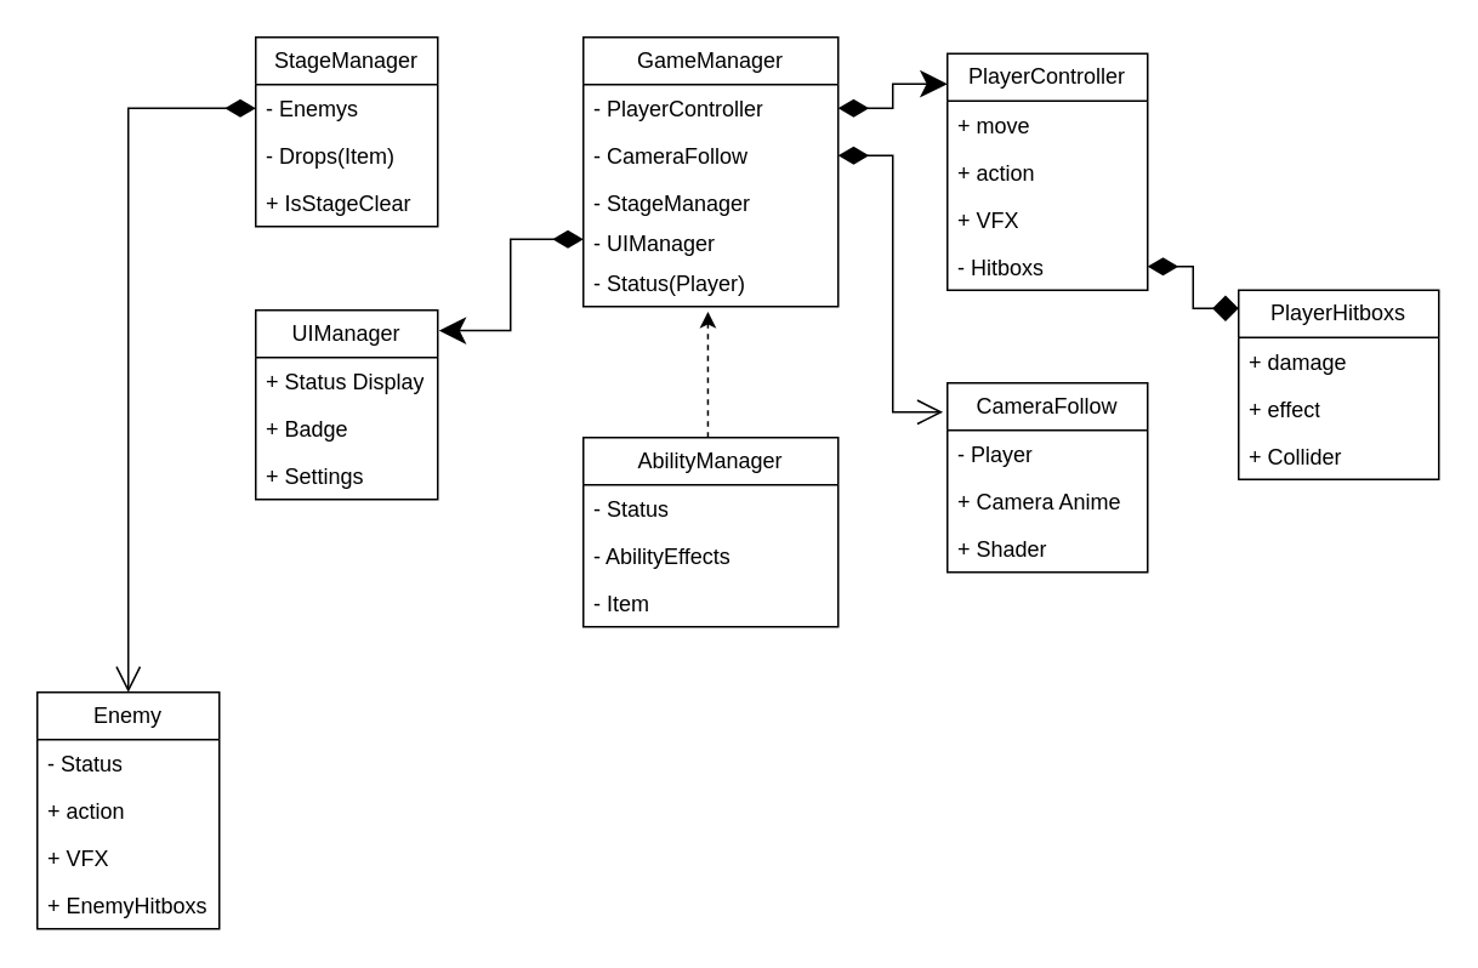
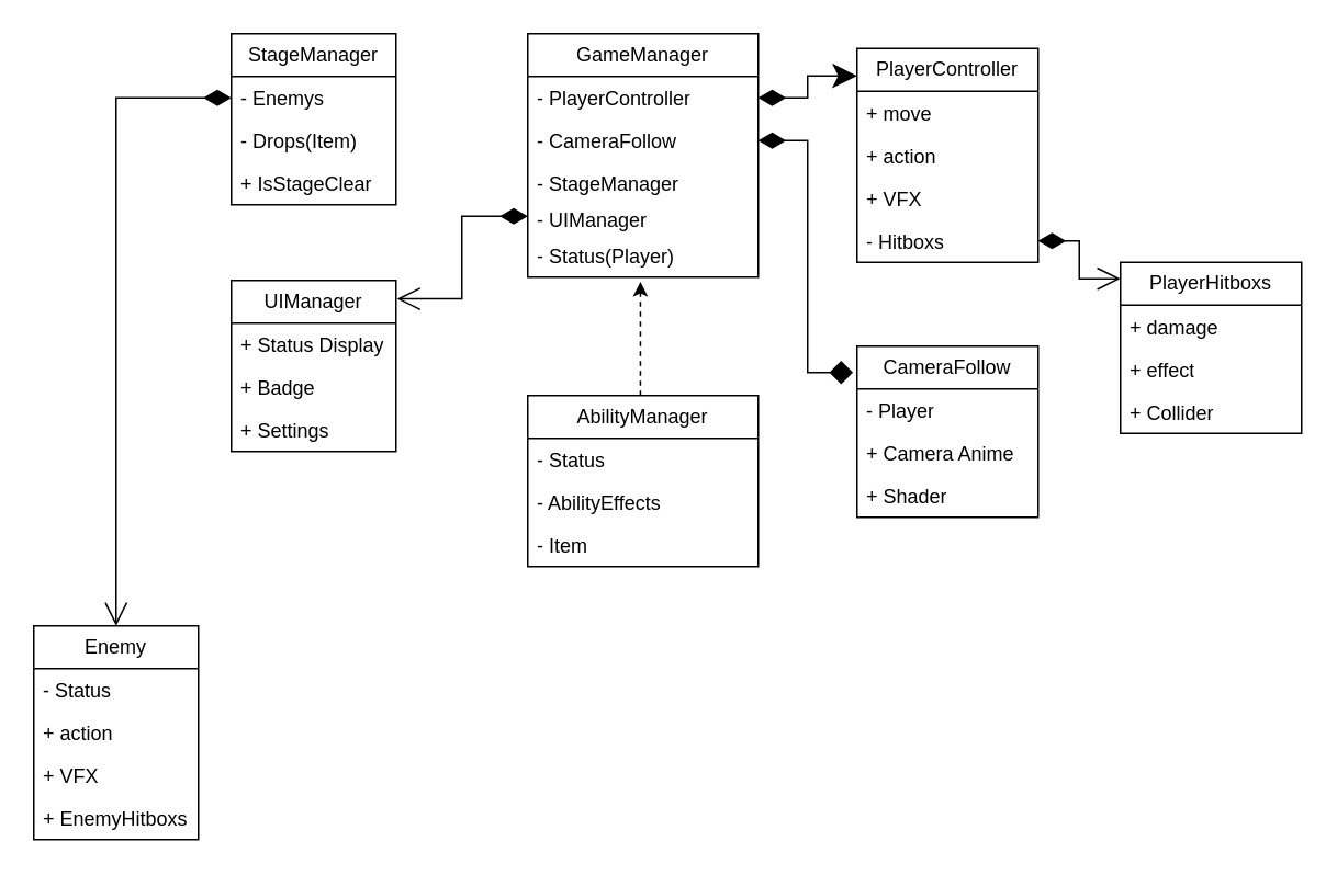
  <mxCell id="0" />
  <mxCell id="1" parent="0" />
  <mxCell id="2" value="GameManager" style="swimlane;fontStyle=0;childLayout=stackLayout;horizontal=1;startSize=26;fillColor=none;horizontalStack=0;resizeParent=1;resizeParentMax=0;resizeLast=0;collapsible=1;marginBottom=0;whiteSpace=wrap;html=1;" vertex="1" parent="1"><mxGeometry x="320" y="20" width="140" height="148" as="geometry"><mxRectangle x="300" y="110" width="120" height="30" as="alternateBounds" /></mxGeometry></mxCell>
  <mxCell id="3" value="- PlayerController" style="text;strokeColor=none;fillColor=none;align=left;verticalAlign=top;spacingLeft=4;spacingRight=4;overflow=hidden;rotatable=0;points=[[0,0.5],[1,0.5]];portConstraint=eastwest;whiteSpace=wrap;html=1;" vertex="1" parent="2"><mxGeometry y="26" width="140" height="26" as="geometry" /></mxCell>
  <mxCell id="4" value="- CameraFollow" style="text;strokeColor=none;fillColor=none;align=left;verticalAlign=top;spacingLeft=4;spacingRight=4;overflow=hidden;rotatable=0;points=[[0,0.5],[1,0.5]];portConstraint=eastwest;whiteSpace=wrap;html=1;" vertex="1" parent="2"><mxGeometry y="52" width="140" height="26" as="geometry" /></mxCell>
  <mxCell id="5" value="- StageManager" style="text;strokeColor=none;fillColor=none;align=left;verticalAlign=top;spacingLeft=4;spacingRight=4;overflow=hidden;rotatable=0;points=[[0,0.5],[1,0.5]];portConstraint=eastwest;whiteSpace=wrap;html=1;" vertex="1" parent="2"><mxGeometry y="78" width="140" height="22" as="geometry" /></mxCell>
  <mxCell id="6" value="- UIManager" style="text;strokeColor=none;fillColor=none;align=left;verticalAlign=top;spacingLeft=4;spacingRight=4;overflow=hidden;rotatable=0;points=[[0,0.5],[1,0.5]];portConstraint=eastwest;whiteSpace=wrap;html=1;" vertex="1" parent="2"><mxGeometry y="100" width="140" height="22" as="geometry" /></mxCell>
  <mxCell id="7" value="- Status(Player)" style="text;strokeColor=none;fillColor=none;align=left;verticalAlign=top;spacingLeft=4;spacingRight=4;overflow=hidden;rotatable=0;points=[[0,0.5],[1,0.5]];portConstraint=eastwest;whiteSpace=wrap;html=1;" vertex="1" parent="2"><mxGeometry y="122" width="140" height="26" as="geometry" /></mxCell>
  <mxCell id="8" value="PlayerController" style="swimlane;fontStyle=0;childLayout=stackLayout;horizontal=1;startSize=26;fillColor=none;horizontalStack=0;resizeParent=1;resizeParentMax=0;resizeLast=0;collapsible=1;marginBottom=0;whiteSpace=wrap;html=1;" vertex="1" parent="1"><mxGeometry x="520" y="29" width="110" height="130" as="geometry" /></mxCell>
  <mxCell id="9" value="+ move" style="text;strokeColor=none;fillColor=none;align=left;verticalAlign=top;spacingLeft=4;spacingRight=4;overflow=hidden;rotatable=0;points=[[0,0.5],[1,0.5]];portConstraint=eastwest;whiteSpace=wrap;html=1;" vertex="1" parent="8"><mxGeometry y="26" width="110" height="26" as="geometry" /></mxCell>
  <mxCell id="10" value="+ action" style="text;strokeColor=none;fillColor=none;align=left;verticalAlign=top;spacingLeft=4;spacingRight=4;overflow=hidden;rotatable=0;points=[[0,0.5],[1,0.5]];portConstraint=eastwest;whiteSpace=wrap;html=1;" vertex="1" parent="8"><mxGeometry y="52" width="110" height="26" as="geometry" /></mxCell>
  <mxCell id="11" value="+ VFX" style="text;strokeColor=none;fillColor=none;align=left;verticalAlign=top;spacingLeft=4;spacingRight=4;overflow=hidden;rotatable=0;points=[[0,0.5],[1,0.5]];portConstraint=eastwest;whiteSpace=wrap;html=1;" vertex="1" parent="8"><mxGeometry y="78" width="110" height="26" as="geometry" /></mxCell>
  <mxCell id="12" value="- Hitboxs" style="text;strokeColor=none;fillColor=none;align=left;verticalAlign=top;spacingLeft=4;spacingRight=4;overflow=hidden;rotatable=0;points=[[0,0.5],[1,0.5]];portConstraint=eastwest;whiteSpace=wrap;html=1;" vertex="1" parent="8"><mxGeometry y="104" width="110" height="26" as="geometry" /></mxCell>
  <mxCell id="13" value="" style="endArrow=classic;html=1;endSize=12;startArrow=diamondThin;startSize=14;startFill=1;edgeStyle=orthogonalEdgeStyle;align=left;verticalAlign=bottom;rounded=0;entryX=0;entryY=0.128;entryDx=0;entryDy=0;entryPerimeter=0;" edge="1" parent="1" source="3" target="8"><mxGeometry x="-1" y="3" relative="1" as="geometry"><mxPoint x="350" y="180" as="sourcePoint" /><mxPoint x="510" y="180" as="targetPoint" /><Array as="points"><mxPoint x="490" y="59" /><mxPoint x="490" y="46" /></Array></mxGeometry></mxCell>
  <mxCell id="14" value="CameraFollow" style="swimlane;fontStyle=0;childLayout=stackLayout;horizontal=1;startSize=26;fillColor=none;horizontalStack=0;resizeParent=1;resizeParentMax=0;resizeLast=0;collapsible=1;marginBottom=0;whiteSpace=wrap;html=1;" vertex="1" parent="1"><mxGeometry x="520" y="210" width="110" height="104" as="geometry" /></mxCell>
  <mxCell id="15" value="- Player" style="text;strokeColor=none;fillColor=none;align=left;verticalAlign=top;spacingLeft=4;spacingRight=4;overflow=hidden;rotatable=0;points=[[0,0.5],[1,0.5]];portConstraint=eastwest;whiteSpace=wrap;html=1;" vertex="1" parent="14"><mxGeometry y="26" width="110" height="26" as="geometry" /></mxCell>
  <mxCell id="16" value="+ Camera Anime" style="text;strokeColor=none;fillColor=none;align=left;verticalAlign=top;spacingLeft=4;spacingRight=4;overflow=hidden;rotatable=0;points=[[0,0.5],[1,0.5]];portConstraint=eastwest;whiteSpace=wrap;html=1;" vertex="1" parent="14"><mxGeometry y="52" width="110" height="26" as="geometry" /></mxCell>
  <mxCell id="17" value="+ Shader" style="text;strokeColor=none;fillColor=none;align=left;verticalAlign=top;spacingLeft=4;spacingRight=4;overflow=hidden;rotatable=0;points=[[0,0.5],[1,0.5]];portConstraint=eastwest;whiteSpace=wrap;html=1;" vertex="1" parent="14"><mxGeometry y="78" width="110" height="26" as="geometry" /></mxCell>
- <mxCell id="18" value="" style="endArrow=open;html=1;endSize=12;startArrow=diamondThin;startSize=14;startFill=1;edgeStyle=orthogonalEdgeStyle;align=left;verticalAlign=bottom;rounded=0;exitX=1;exitY=0.5;exitDx=0;exitDy=0;entryX=-0.022;entryY=0.154;entryDx=0;entryDy=0;entryPerimeter=0;" edge="1" parent="1" source="4" target="14"><mxGeometry relative="1" as="geometry"><mxPoint x="350" y="180" as="sourcePoint" /><mxPoint x="490" y="240" as="targetPoint" /><Array as="points"><mxPoint x="490" y="85" /><mxPoint x="490" y="226" /></Array></mxGeometry></mxCell>
+ <mxCell id="18" value="" style="endArrow=diamond;html=1;endSize=12;startArrow=diamondThin;startSize=14;startFill=1;edgeStyle=orthogonalEdgeStyle;align=left;verticalAlign=bottom;rounded=0;exitX=1;exitY=0.5;exitDx=0;exitDy=0;entryX=-0.022;entryY=0.154;entryDx=0;entryDy=0;entryPerimeter=0;" edge="1" parent="1" source="4" target="14"><mxGeometry relative="1" as="geometry"><mxPoint x="350" y="180" as="sourcePoint" /><mxPoint x="490" y="240" as="targetPoint" /><Array as="points"><mxPoint x="490" y="85" /><mxPoint x="490" y="226" /></Array></mxGeometry></mxCell>
  <mxCell id="19" value="StageManager" style="swimlane;fontStyle=0;childLayout=stackLayout;horizontal=1;startSize=26;fillColor=none;horizontalStack=0;resizeParent=1;resizeParentMax=0;resizeLast=0;collapsible=1;marginBottom=0;whiteSpace=wrap;html=1;" vertex="1" parent="1"><mxGeometry x="140" y="20" width="100" height="104" as="geometry"><mxRectangle x="120" y="20" width="120" height="30" as="alternateBounds" /></mxGeometry></mxCell>
  <mxCell id="20" value="- Enemys" style="text;strokeColor=none;fillColor=none;align=left;verticalAlign=top;spacingLeft=4;spacingRight=4;overflow=hidden;rotatable=0;points=[[0,0.5],[1,0.5]];portConstraint=eastwest;whiteSpace=wrap;html=1;" vertex="1" parent="19"><mxGeometry y="26" width="100" height="26" as="geometry" /></mxCell>
  <mxCell id="21" value="- Drops(Item)" style="text;strokeColor=none;fillColor=none;align=left;verticalAlign=top;spacingLeft=4;spacingRight=4;overflow=hidden;rotatable=0;points=[[0,0.5],[1,0.5]];portConstraint=eastwest;whiteSpace=wrap;html=1;" vertex="1" parent="19"><mxGeometry y="52" width="100" height="26" as="geometry" /></mxCell>
  <mxCell id="22" value="+ IsStageClear" style="text;strokeColor=none;fillColor=none;align=left;verticalAlign=top;spacingLeft=4;spacingRight=4;overflow=hidden;rotatable=0;points=[[0,0.5],[1,0.5]];portConstraint=eastwest;whiteSpace=wrap;html=1;" vertex="1" parent="19"><mxGeometry y="78" width="100" height="26" as="geometry" /></mxCell>
  <mxCell id="23" value="UIManager" style="swimlane;fontStyle=0;childLayout=stackLayout;horizontal=1;startSize=26;fillColor=none;horizontalStack=0;resizeParent=1;resizeParentMax=0;resizeLast=0;collapsible=1;marginBottom=0;whiteSpace=wrap;html=1;" vertex="1" parent="1"><mxGeometry x="140" y="170" width="100" height="104" as="geometry"><mxRectangle x="140" y="150" width="100" height="30" as="alternateBounds" /></mxGeometry></mxCell>
  <mxCell id="24" value="+ Status Display" style="text;strokeColor=none;fillColor=none;align=left;verticalAlign=top;spacingLeft=4;spacingRight=4;overflow=hidden;rotatable=0;points=[[0,0.5],[1,0.5]];portConstraint=eastwest;whiteSpace=wrap;html=1;" vertex="1" parent="23"><mxGeometry y="26" width="100" height="26" as="geometry" /></mxCell>
  <mxCell id="25" value="+ Badge" style="text;strokeColor=none;fillColor=none;align=left;verticalAlign=top;spacingLeft=4;spacingRight=4;overflow=hidden;rotatable=0;points=[[0,0.5],[1,0.5]];portConstraint=eastwest;whiteSpace=wrap;html=1;" vertex="1" parent="23"><mxGeometry y="52" width="100" height="26" as="geometry" /></mxCell>
  <mxCell id="26" value="+ Settings" style="text;strokeColor=none;fillColor=none;align=left;verticalAlign=top;spacingLeft=4;spacingRight=4;overflow=hidden;rotatable=0;points=[[0,0.5],[1,0.5]];portConstraint=eastwest;whiteSpace=wrap;html=1;" vertex="1" parent="23"><mxGeometry y="78" width="100" height="26" as="geometry" /></mxCell>
- <mxCell id="27" value="" style="endArrow=classic;html=1;endSize=12;startArrow=diamondThin;startSize=14;startFill=1;edgeStyle=orthogonalEdgeStyle;align=left;verticalAlign=bottom;rounded=0;entryX=1.006;entryY=0.108;entryDx=0;entryDy=0;entryPerimeter=0;" edge="1" parent="1" source="6" target="23"><mxGeometry x="-1" y="3" relative="1" as="geometry"><mxPoint x="340" y="220" as="sourcePoint" /><mxPoint x="530" y="170" as="targetPoint" /></mxGeometry></mxCell>
+ <mxCell id="27" value="" style="endArrow=open;html=1;endSize=12;startArrow=diamondThin;startSize=14;startFill=1;edgeStyle=orthogonalEdgeStyle;align=left;verticalAlign=bottom;rounded=0;entryX=1.006;entryY=0.108;entryDx=0;entryDy=0;entryPerimeter=0;" edge="1" parent="1" source="6" target="23"><mxGeometry x="-1" y="3" relative="1" as="geometry"><mxPoint x="340" y="220" as="sourcePoint" /><mxPoint x="530" y="170" as="targetPoint" /></mxGeometry></mxCell>
  <mxCell id="28" value="" style="edgeStyle=orthogonalEdgeStyle;rounded=0;orthogonalLoop=1;jettySize=auto;html=1;entryX=0.489;entryY=1.108;entryDx=0;entryDy=0;entryPerimeter=0;dashed=1;" edge="1" parent="1" source="29" target="7"><mxGeometry relative="1" as="geometry"><Array as="points"><mxPoint x="390" y="250" /><mxPoint x="389" y="250" /></Array></mxGeometry></mxCell>
  <mxCell id="29" value="AbilityManager" style="swimlane;fontStyle=0;childLayout=stackLayout;horizontal=1;startSize=26;fillColor=none;horizontalStack=0;resizeParent=1;resizeParentMax=0;resizeLast=0;collapsible=1;marginBottom=0;whiteSpace=wrap;html=1;" vertex="1" parent="1"><mxGeometry x="320" y="240" width="140" height="104" as="geometry" /></mxCell>
  <mxCell id="30" value="- Status" style="text;strokeColor=none;fillColor=none;align=left;verticalAlign=top;spacingLeft=4;spacingRight=4;overflow=hidden;rotatable=0;points=[[0,0.5],[1,0.5]];portConstraint=eastwest;whiteSpace=wrap;html=1;" vertex="1" parent="29"><mxGeometry y="26" width="140" height="26" as="geometry" /></mxCell>
  <mxCell id="31" value="- AbilityEffects" style="text;strokeColor=none;fillColor=none;align=left;verticalAlign=top;spacingLeft=4;spacingRight=4;overflow=hidden;rotatable=0;points=[[0,0.5],[1,0.5]];portConstraint=eastwest;whiteSpace=wrap;html=1;" vertex="1" parent="29"><mxGeometry y="52" width="140" height="26" as="geometry" /></mxCell>
  <mxCell id="32" value="- Item" style="text;strokeColor=none;fillColor=none;align=left;verticalAlign=top;spacingLeft=4;spacingRight=4;overflow=hidden;rotatable=0;points=[[0,0.5],[1,0.5]];portConstraint=eastwest;whiteSpace=wrap;html=1;" vertex="1" parent="29"><mxGeometry y="78" width="140" height="26" as="geometry" /></mxCell>
  <mxCell id="33" value="PlayerHitboxs" style="swimlane;fontStyle=0;childLayout=stackLayout;horizontal=1;startSize=26;fillColor=none;horizontalStack=0;resizeParent=1;resizeParentMax=0;resizeLast=0;collapsible=1;marginBottom=0;whiteSpace=wrap;html=1;" vertex="1" parent="1"><mxGeometry x="680" y="159" width="110" height="104" as="geometry" /></mxCell>
  <mxCell id="34" value="+ damage" style="text;strokeColor=none;fillColor=none;align=left;verticalAlign=top;spacingLeft=4;spacingRight=4;overflow=hidden;rotatable=0;points=[[0,0.5],[1,0.5]];portConstraint=eastwest;whiteSpace=wrap;html=1;" vertex="1" parent="33"><mxGeometry y="26" width="110" height="26" as="geometry" /></mxCell>
  <mxCell id="35" value="+ effect" style="text;strokeColor=none;fillColor=none;align=left;verticalAlign=top;spacingLeft=4;spacingRight=4;overflow=hidden;rotatable=0;points=[[0,0.5],[1,0.5]];portConstraint=eastwest;whiteSpace=wrap;html=1;" vertex="1" parent="33"><mxGeometry y="52" width="110" height="26" as="geometry" /></mxCell>
  <mxCell id="36" value="+ Collider" style="text;strokeColor=none;fillColor=none;align=left;verticalAlign=top;spacingLeft=4;spacingRight=4;overflow=hidden;rotatable=0;points=[[0,0.5],[1,0.5]];portConstraint=eastwest;whiteSpace=wrap;html=1;" vertex="1" parent="33"><mxGeometry y="78" width="110" height="26" as="geometry" /></mxCell>
- <mxCell id="37" value="" style="endArrow=diamond;html=1;endSize=12;startArrow=diamondThin;startSize=14;startFill=1;edgeStyle=orthogonalEdgeStyle;align=left;verticalAlign=bottom;rounded=0;entryX=0;entryY=0.096;entryDx=0;entryDy=0;entryPerimeter=0;" edge="1" parent="1" source="12" target="33"><mxGeometry x="-1" y="3" relative="1" as="geometry"><mxPoint x="630" y="150" as="sourcePoint" /><mxPoint x="670" y="146" as="targetPoint" /></mxGeometry></mxCell>
+ <mxCell id="37" value="" style="endArrow=open;html=1;endSize=12;startArrow=diamondThin;startSize=14;startFill=1;edgeStyle=orthogonalEdgeStyle;align=left;verticalAlign=bottom;rounded=0;entryX=0;entryY=0.096;entryDx=0;entryDy=0;entryPerimeter=0;" edge="1" parent="1" source="12" target="33"><mxGeometry x="-1" y="3" relative="1" as="geometry"><mxPoint x="630" y="150" as="sourcePoint" /><mxPoint x="670" y="146" as="targetPoint" /></mxGeometry></mxCell>
  <mxCell id="38" value="Enemy" style="swimlane;fontStyle=0;childLayout=stackLayout;horizontal=1;startSize=26;fillColor=none;horizontalStack=0;resizeParent=1;resizeParentMax=0;resizeLast=0;collapsible=1;marginBottom=0;whiteSpace=wrap;html=1;" vertex="1" parent="1"><mxGeometry x="20" y="380" width="100" height="130" as="geometry" /></mxCell>
  <mxCell id="39" value="- Status" style="text;strokeColor=none;fillColor=none;align=left;verticalAlign=top;spacingLeft=4;spacingRight=4;overflow=hidden;rotatable=0;points=[[0,0.5],[1,0.5]];portConstraint=eastwest;whiteSpace=wrap;html=1;" vertex="1" parent="38"><mxGeometry y="26" width="100" height="26" as="geometry" /></mxCell>
  <mxCell id="40" value="+ action" style="text;strokeColor=none;fillColor=none;align=left;verticalAlign=top;spacingLeft=4;spacingRight=4;overflow=hidden;rotatable=0;points=[[0,0.5],[1,0.5]];portConstraint=eastwest;whiteSpace=wrap;html=1;" vertex="1" parent="38"><mxGeometry y="52" width="100" height="26" as="geometry" /></mxCell>
  <mxCell id="41" value="+ VFX" style="text;strokeColor=none;fillColor=none;align=left;verticalAlign=top;spacingLeft=4;spacingRight=4;overflow=hidden;rotatable=0;points=[[0,0.5],[1,0.5]];portConstraint=eastwest;whiteSpace=wrap;html=1;" vertex="1" parent="38"><mxGeometry y="78" width="100" height="26" as="geometry" /></mxCell>
  <mxCell id="42" value="+ EnemyHitboxs" style="text;strokeColor=none;fillColor=none;align=left;verticalAlign=top;spacingLeft=4;spacingRight=4;overflow=hidden;rotatable=0;points=[[0,0.5],[1,0.5]];portConstraint=eastwest;whiteSpace=wrap;html=1;" vertex="1" parent="38"><mxGeometry y="104" width="100" height="26" as="geometry" /></mxCell>
  <mxCell id="43" value="" style="endArrow=open;html=1;endSize=12;startArrow=diamondThin;startSize=14;startFill=1;edgeStyle=orthogonalEdgeStyle;align=left;verticalAlign=bottom;rounded=0;entryX=0.5;entryY=0;entryDx=0;entryDy=0;" edge="1" parent="1" source="20" target="38"><mxGeometry x="-1" y="3" relative="1" as="geometry"><mxPoint x="160" y="150" as="sourcePoint" /><mxPoint x="430" y="130" as="targetPoint" /><Array as="points"><mxPoint x="70" y="59" /></Array></mxGeometry></mxCell>
